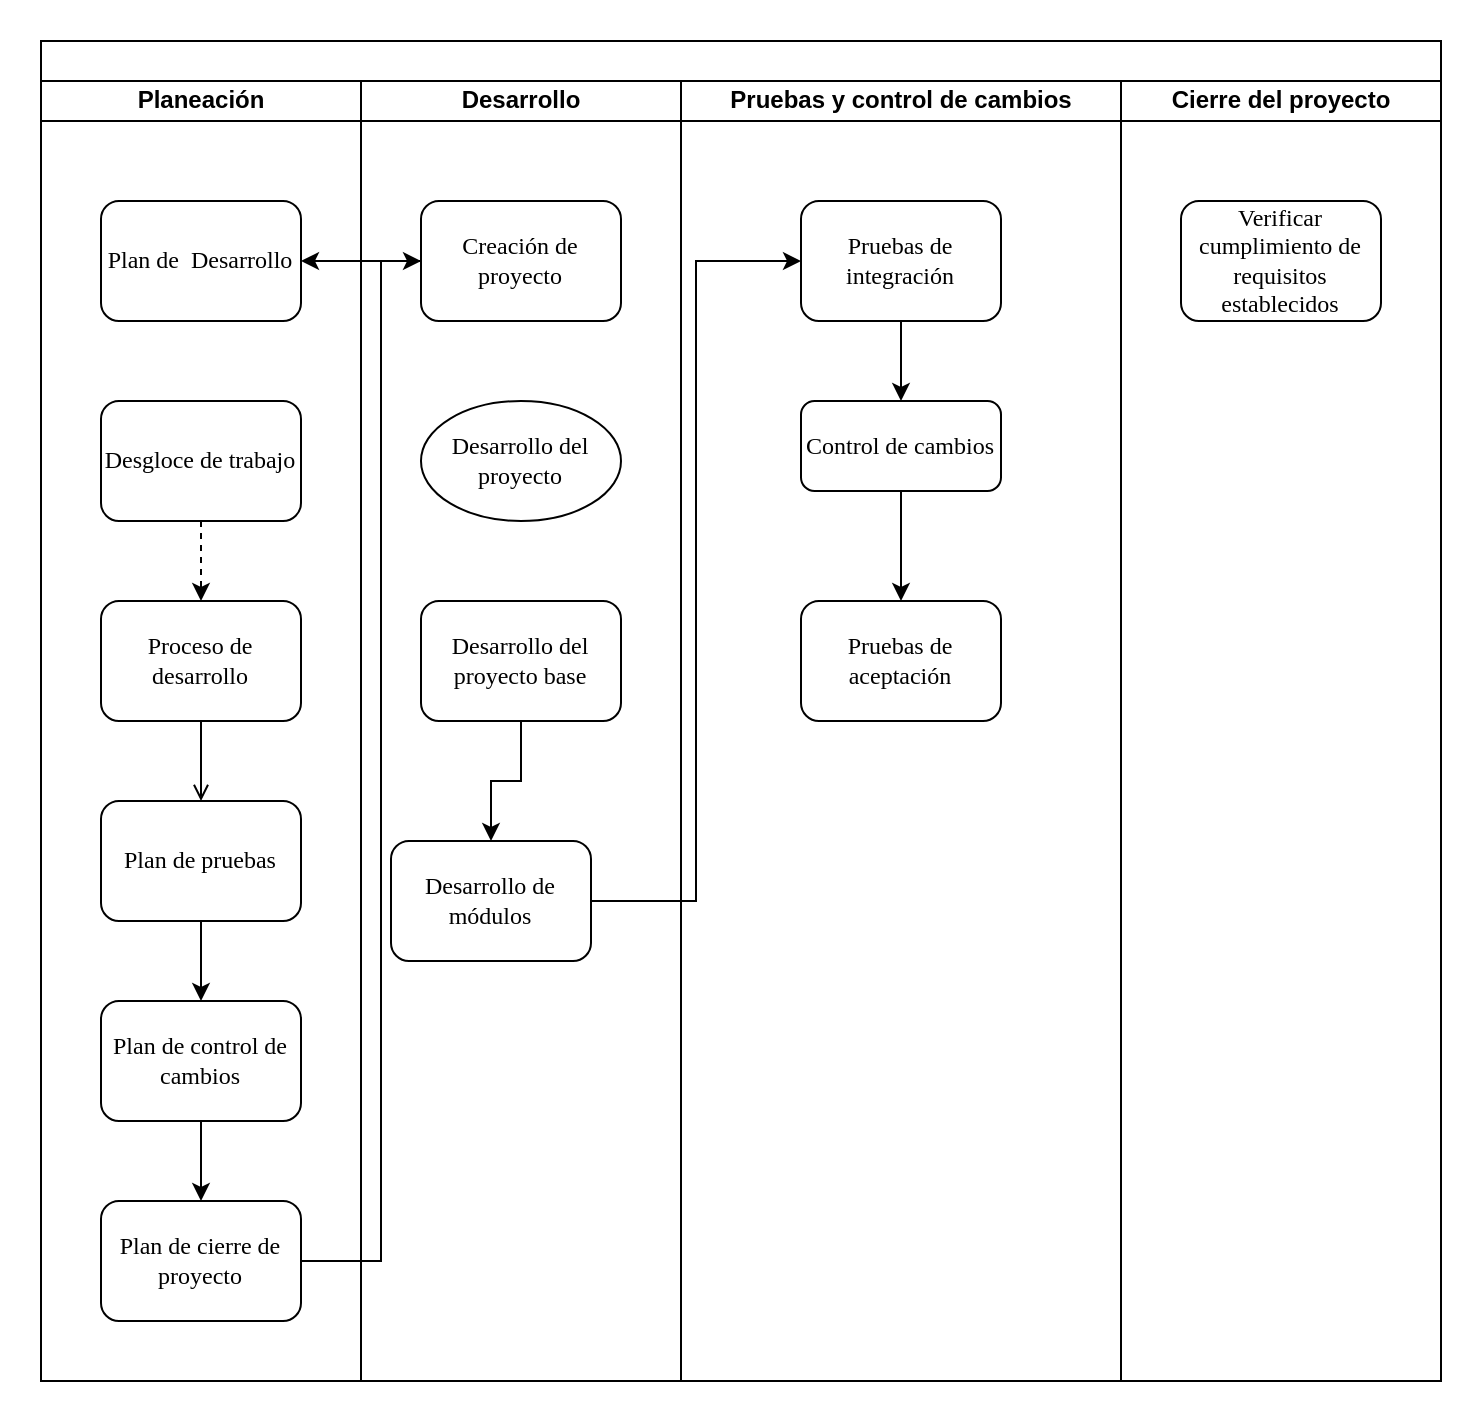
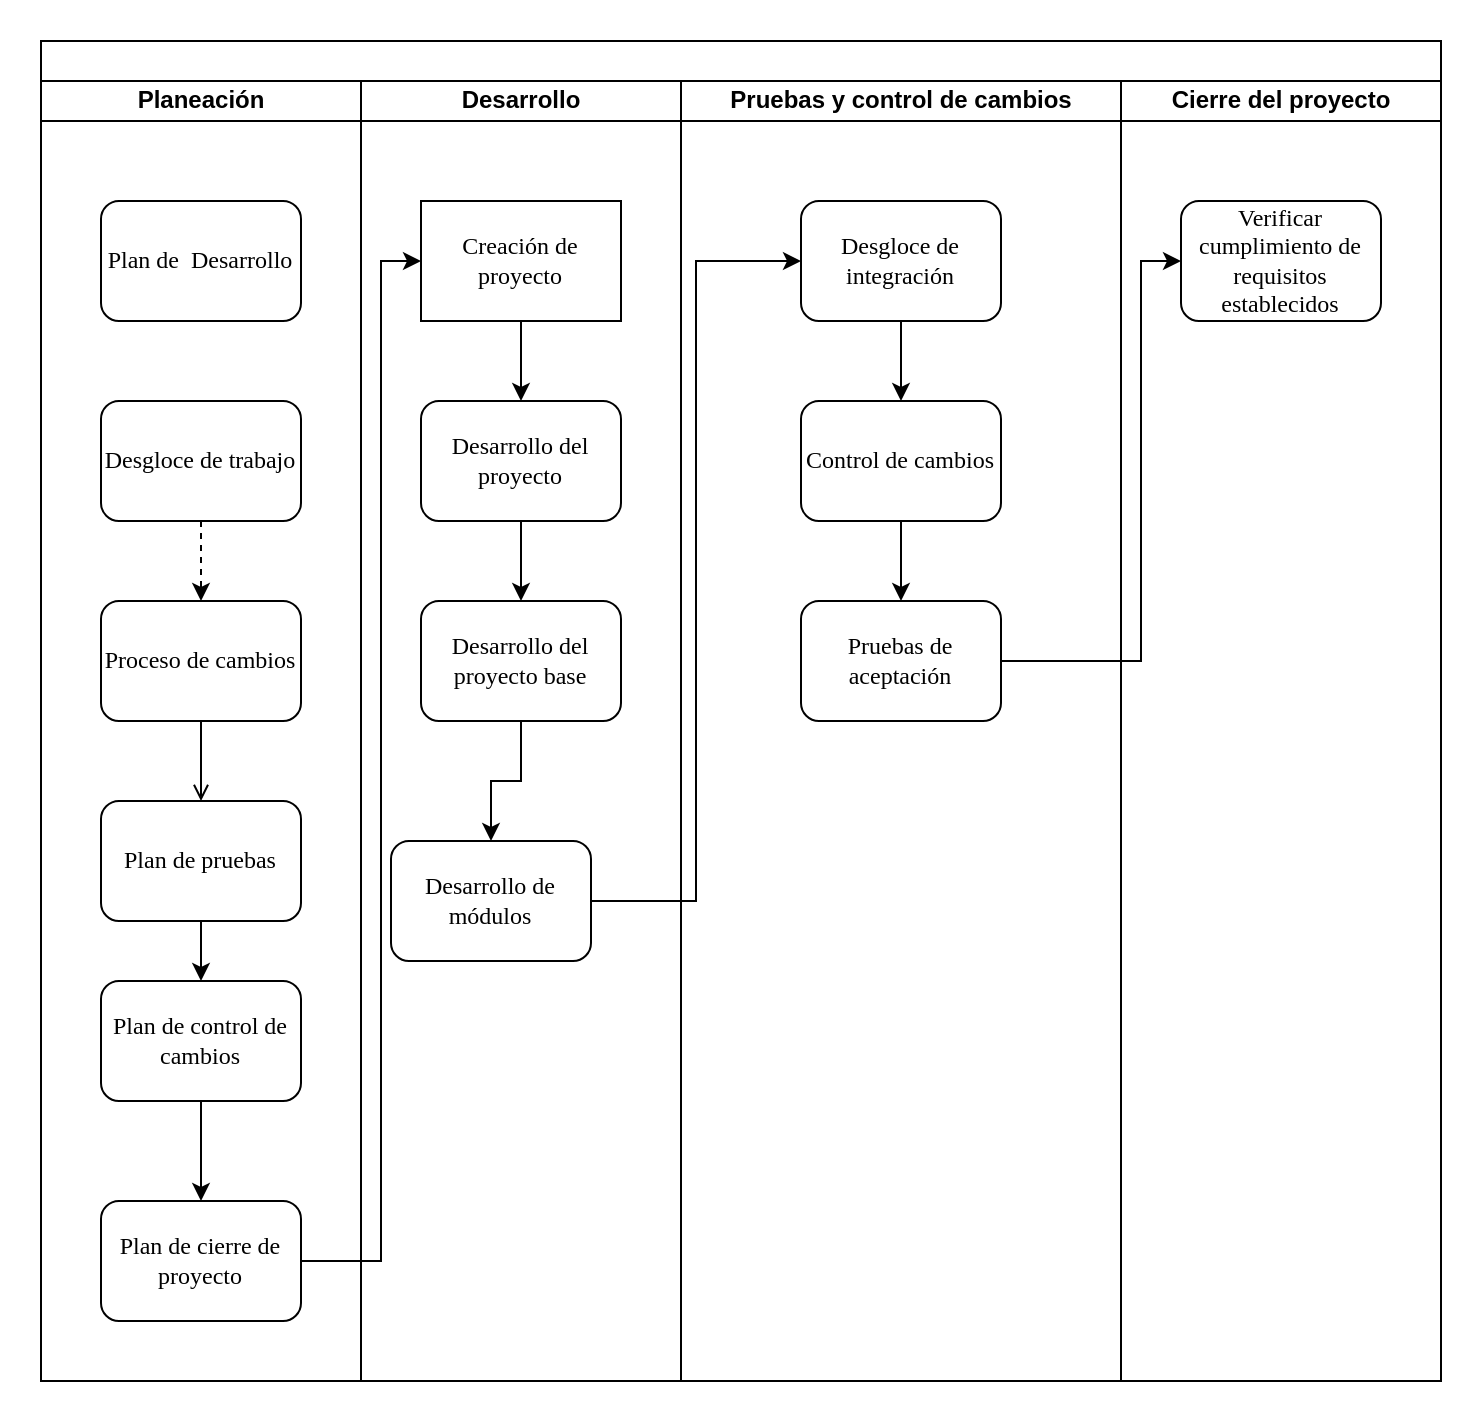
  <mxCell id="0" />
  <mxCell id="1" parent="0" />
  <mxCell id="2" value="" style="swimlane;html=1;childLayout=stackLayout;startSize=20;rounded=0;shadow=0;labelBackgroundColor=none;strokeWidth=1;fontFamily=Verdana;fontSize=8;align=center;" parent="1" vertex="1"><mxGeometry x="20" y="20" width="700" height="670" as="geometry" /></mxCell>
  <mxCell id="3" value="Planeación" style="swimlane;html=1;startSize=20;" parent="2" vertex="1"><mxGeometry y="20" width="160" height="650" as="geometry" /></mxCell>
  <mxCell id="4" value="Plan de&amp;nbsp; Desarrollo" style="rounded=1;whiteSpace=wrap;html=1;shadow=0;labelBackgroundColor=none;strokeWidth=1;fontFamily=Verdana;fontSize=12;align=center;" parent="3" vertex="1"><mxGeometry x="30" y="60" width="100" height="60" as="geometry" /></mxCell>
  <mxCell id="5" style="edgeStyle=orthogonalEdgeStyle;rounded=0;orthogonalLoop=1;jettySize=auto;html=1;entryX=0.5;entryY=0;entryDx=0;entryDy=0;fontSize=12;dashed=1;" edge="1" parent="3" source="6" target="8"><mxGeometry relative="1" as="geometry" /></mxCell>
  <mxCell id="6" value="Desgloce de trabajo" style="rounded=1;whiteSpace=wrap;html=1;shadow=0;labelBackgroundColor=none;strokeWidth=1;fontFamily=Verdana;fontSize=12;align=center;" vertex="1" parent="3"><mxGeometry x="30" y="160" width="100" height="60" as="geometry" /></mxCell>
  <mxCell id="7" style="edgeStyle=orthogonalEdgeStyle;rounded=0;orthogonalLoop=1;jettySize=auto;html=1;entryX=0.5;entryY=0;entryDx=0;entryDy=0;fontSize=12;endArrow=open;" edge="1" parent="3" source="8" target="10"><mxGeometry relative="1" as="geometry" /></mxCell>
- <mxCell id="8" value="Proceso de desarrollo" style="rounded=1;whiteSpace=wrap;html=1;shadow=0;labelBackgroundColor=none;strokeWidth=1;fontFamily=Verdana;fontSize=12;align=center;" vertex="1" parent="3"><mxGeometry x="30" y="260" width="100" height="60" as="geometry" /></mxCell>
+ <mxCell id="8" value="Proceso de cambios" style="rounded=1;whiteSpace=wrap;html=1;shadow=0;labelBackgroundColor=none;strokeWidth=1;fontFamily=Verdana;fontSize=12;align=center;" vertex="1" parent="3"><mxGeometry x="30" y="260" width="100" height="60" as="geometry" /></mxCell>
  <mxCell id="9" style="edgeStyle=orthogonalEdgeStyle;rounded=0;orthogonalLoop=1;jettySize=auto;html=1;fontSize=12;" edge="1" parent="3" source="10" target="12"><mxGeometry relative="1" as="geometry" /></mxCell>
  <mxCell id="10" value="Plan de pruebas" style="rounded=1;whiteSpace=wrap;html=1;shadow=0;labelBackgroundColor=none;strokeWidth=1;fontFamily=Verdana;fontSize=12;align=center;" vertex="1" parent="3"><mxGeometry x="30" y="360" width="100" height="60" as="geometry" /></mxCell>
  <mxCell id="11" style="edgeStyle=orthogonalEdgeStyle;rounded=0;orthogonalLoop=1;jettySize=auto;html=1;entryX=0.5;entryY=0;entryDx=0;entryDy=0;fontSize=12;" edge="1" parent="3" source="12" target="13"><mxGeometry relative="1" as="geometry" /></mxCell>
- <mxCell id="12" value="Plan de control de cambios" style="rounded=1;whiteSpace=wrap;html=1;shadow=0;labelBackgroundColor=none;strokeWidth=1;fontFamily=Verdana;fontSize=12;align=center;" vertex="1" parent="3"><mxGeometry x="30" y="460" width="100" height="60" as="geometry" /></mxCell>
+ <mxCell id="12" value="Plan de control de cambios" style="rounded=1;whiteSpace=wrap;html=1;shadow=0;labelBackgroundColor=none;strokeWidth=1;fontFamily=Verdana;fontSize=12;align=center;" vertex="1" parent="3"><mxGeometry x="30" y="450" width="100" height="60" as="geometry" /></mxCell>
  <mxCell id="13" value="Plan de cierre de proyecto" style="rounded=1;whiteSpace=wrap;html=1;shadow=0;labelBackgroundColor=none;strokeWidth=1;fontFamily=Verdana;fontSize=12;align=center;" vertex="1" parent="3"><mxGeometry x="30" y="560" width="100" height="60" as="geometry" /></mxCell>
  <mxCell id="14" value="Desarrollo" style="swimlane;html=1;startSize=20;" parent="2" vertex="1"><mxGeometry x="160" y="20" width="160" height="650" as="geometry" /></mxCell>
- <mxCell id="15" style="edgeStyle=orthogonalEdgeStyle;rounded=0;orthogonalLoop=1;jettySize=auto;html=1;fontSize=12;" edge="1" parent="14" source="16" target="4"><mxGeometry relative="1" as="geometry" /></mxCell>
- <mxCell id="16" value="Creación de proyecto" style="rounded=1;whiteSpace=wrap;html=1;shadow=0;labelBackgroundColor=none;strokeWidth=1;fontFamily=Verdana;fontSize=12;align=center;" vertex="1" parent="14"><mxGeometry x="30" y="60" width="100" height="60" as="geometry" /></mxCell>
- <mxCell id="18" value="Desarrollo del proyecto" style="ellipse;whiteSpace=wrap;html=1;shadow=0;labelBackgroundColor=none;strokeWidth=1;fontFamily=Verdana;fontSize=12;align=center;" vertex="1" parent="14"><mxGeometry x="30" y="160" width="100" height="60" as="geometry" /></mxCell>
+ <mxCell id="15" style="edgeStyle=orthogonalEdgeStyle;rounded=0;orthogonalLoop=1;jettySize=auto;html=1;entryX=0.5;entryY=0;entryDx=0;entryDy=0;fontSize=12;" edge="1" parent="14" source="16" target="18"><mxGeometry relative="1" as="geometry" /></mxCell>
+ <mxCell id="16" value="Creación de proyecto" style="whiteSpace=wrap;html=1;shadow=0;labelBackgroundColor=none;strokeWidth=1;fontFamily=Verdana;fontSize=12;align=center;rounded=0;" vertex="1" parent="14"><mxGeometry x="30" y="60" width="100" height="60" as="geometry" /></mxCell>
+ <mxCell id="17" style="edgeStyle=orthogonalEdgeStyle;rounded=0;orthogonalLoop=1;jettySize=auto;html=1;entryX=0.5;entryY=0;entryDx=0;entryDy=0;fontSize=12;" edge="1" parent="14" source="18" target="20"><mxGeometry relative="1" as="geometry" /></mxCell>
+ <mxCell id="18" value="Desarrollo del proyecto" style="rounded=1;whiteSpace=wrap;html=1;shadow=0;labelBackgroundColor=none;strokeWidth=1;fontFamily=Verdana;fontSize=12;align=center;" vertex="1" parent="14"><mxGeometry x="30" y="160" width="100" height="60" as="geometry" /></mxCell>
  <mxCell id="19" style="edgeStyle=orthogonalEdgeStyle;rounded=0;orthogonalLoop=1;jettySize=auto;html=1;entryX=0.5;entryY=0;entryDx=0;entryDy=0;fontSize=12;" edge="1" parent="14" source="20" target="21"><mxGeometry relative="1" as="geometry" /></mxCell>
  <mxCell id="20" value="Desarrollo del proyecto base" style="rounded=1;whiteSpace=wrap;html=1;shadow=0;labelBackgroundColor=none;strokeWidth=1;fontFamily=Verdana;fontSize=12;align=center;" vertex="1" parent="14"><mxGeometry x="30" y="260" width="100" height="60" as="geometry" /></mxCell>
  <mxCell id="21" value="Desarrollo de módulos" style="rounded=1;whiteSpace=wrap;html=1;shadow=0;labelBackgroundColor=none;strokeWidth=1;fontFamily=Verdana;fontSize=12;align=center;" vertex="1" parent="14"><mxGeometry x="15" y="380" width="100" height="60" as="geometry" /></mxCell>
  <mxCell id="22" value="Pruebas y control de cambios" style="swimlane;html=1;startSize=20;" parent="2" vertex="1"><mxGeometry x="320" y="20" width="220" height="650" as="geometry" /></mxCell>
  <mxCell id="23" style="edgeStyle=orthogonalEdgeStyle;rounded=0;orthogonalLoop=1;jettySize=auto;html=1;entryX=0.5;entryY=0;entryDx=0;entryDy=0;fontSize=12;" edge="1" parent="22" source="24" target="26"><mxGeometry relative="1" as="geometry" /></mxCell>
- <mxCell id="24" value="Pruebas de integración" style="rounded=1;whiteSpace=wrap;html=1;shadow=0;labelBackgroundColor=none;strokeWidth=1;fontFamily=Verdana;fontSize=12;align=center;" vertex="1" parent="22"><mxGeometry x="60" y="60" width="100" height="60" as="geometry" /></mxCell>
+ <mxCell id="24" value="Desgloce de integración" style="rounded=1;whiteSpace=wrap;html=1;shadow=0;labelBackgroundColor=none;strokeWidth=1;fontFamily=Verdana;fontSize=12;align=center;" vertex="1" parent="22"><mxGeometry x="60" y="60" width="100" height="60" as="geometry" /></mxCell>
  <mxCell id="25" style="edgeStyle=orthogonalEdgeStyle;rounded=0;orthogonalLoop=1;jettySize=auto;html=1;entryX=0.5;entryY=0;entryDx=0;entryDy=0;fontSize=12;" edge="1" parent="22" source="26" target="27"><mxGeometry relative="1" as="geometry" /></mxCell>
- <mxCell id="26" value="Control de cambios" style="rounded=1;whiteSpace=wrap;html=1;shadow=0;labelBackgroundColor=none;strokeWidth=1;fontFamily=Verdana;fontSize=12;align=center;" vertex="1" parent="22"><mxGeometry x="60" y="160" width="100" height="45" as="geometry" /></mxCell>
+ <mxCell id="26" value="Control de cambios" style="rounded=1;whiteSpace=wrap;html=1;shadow=0;labelBackgroundColor=none;strokeWidth=1;fontFamily=Verdana;fontSize=12;align=center;" vertex="1" parent="22"><mxGeometry x="60" y="160" width="100" height="60" as="geometry" /></mxCell>
  <mxCell id="27" value="Pruebas de aceptación" style="rounded=1;whiteSpace=wrap;html=1;shadow=0;labelBackgroundColor=none;strokeWidth=1;fontFamily=Verdana;fontSize=12;align=center;" vertex="1" parent="22"><mxGeometry x="60" y="260" width="100" height="60" as="geometry" /></mxCell>
  <mxCell id="28" value="Cierre del proyecto" style="swimlane;html=1;startSize=20;" parent="2" vertex="1"><mxGeometry x="540" y="20" width="160" height="650" as="geometry" /></mxCell>
  <mxCell id="29" value="Verificar cumplimiento de requisitos establecidos" style="rounded=1;whiteSpace=wrap;html=1;shadow=0;labelBackgroundColor=none;strokeWidth=1;fontFamily=Verdana;fontSize=12;align=center;" vertex="1" parent="28"><mxGeometry x="30" y="60" width="100" height="60" as="geometry" /></mxCell>
+ <mxCell id="30" style="edgeStyle=orthogonalEdgeStyle;rounded=0;orthogonalLoop=1;jettySize=auto;html=1;entryX=0;entryY=0.5;entryDx=0;entryDy=0;fontSize=12;" edge="1" parent="2" source="27" target="29"><mxGeometry relative="1" as="geometry"><Array as="points"><mxPoint x="550" y="310" /><mxPoint x="550" y="110" /></Array></mxGeometry></mxCell>
  <mxCell id="31" style="edgeStyle=orthogonalEdgeStyle;rounded=0;orthogonalLoop=1;jettySize=auto;html=1;exitX=1;exitY=0.5;exitDx=0;exitDy=0;entryX=0;entryY=0.5;entryDx=0;entryDy=0;fontSize=12;" edge="1" parent="2" source="21" target="24"><mxGeometry relative="1" as="geometry" /></mxCell>
  <mxCell id="32" style="edgeStyle=orthogonalEdgeStyle;rounded=0;orthogonalLoop=1;jettySize=auto;html=1;entryX=0;entryY=0.5;entryDx=0;entryDy=0;fontSize=12;" edge="1" parent="2" source="13" target="16"><mxGeometry relative="1" as="geometry"><Array as="points"><mxPoint x="170" y="610" /><mxPoint x="170" y="110" /></Array></mxGeometry></mxCell>
